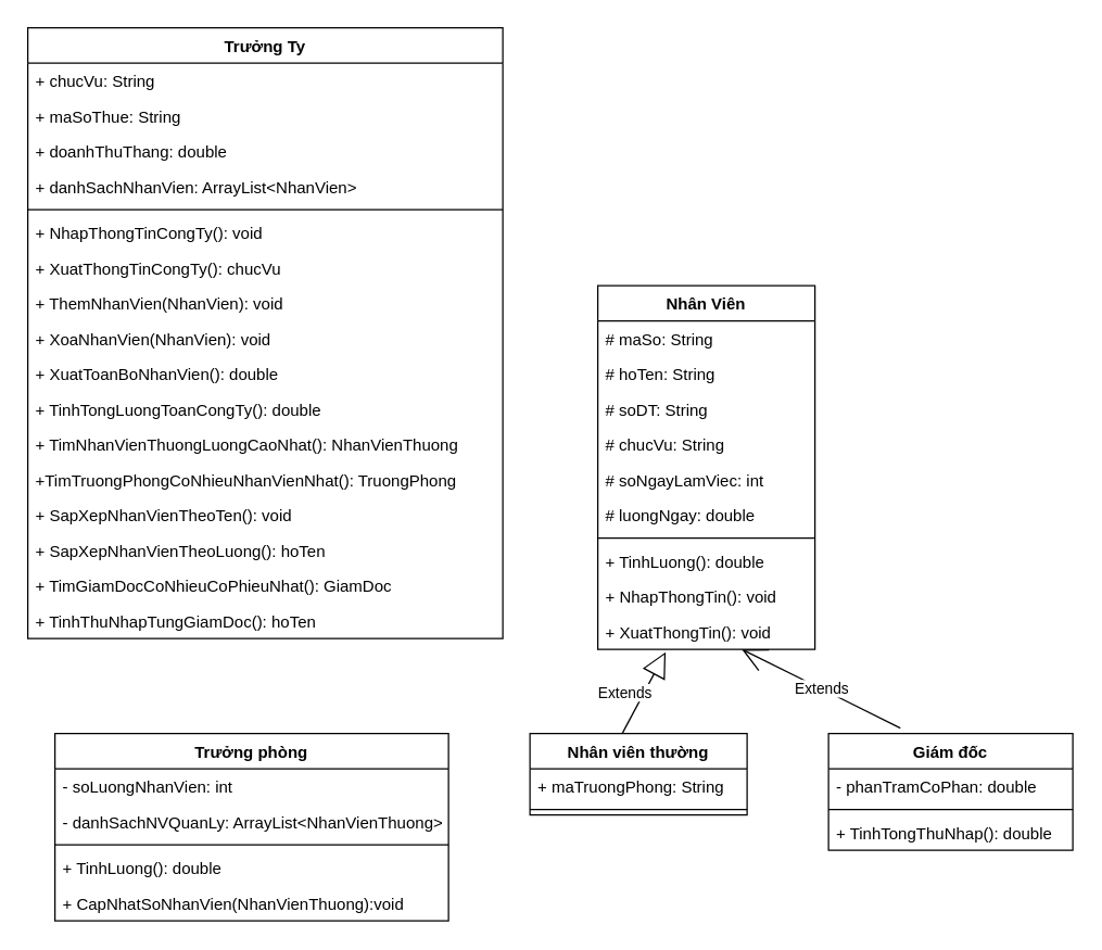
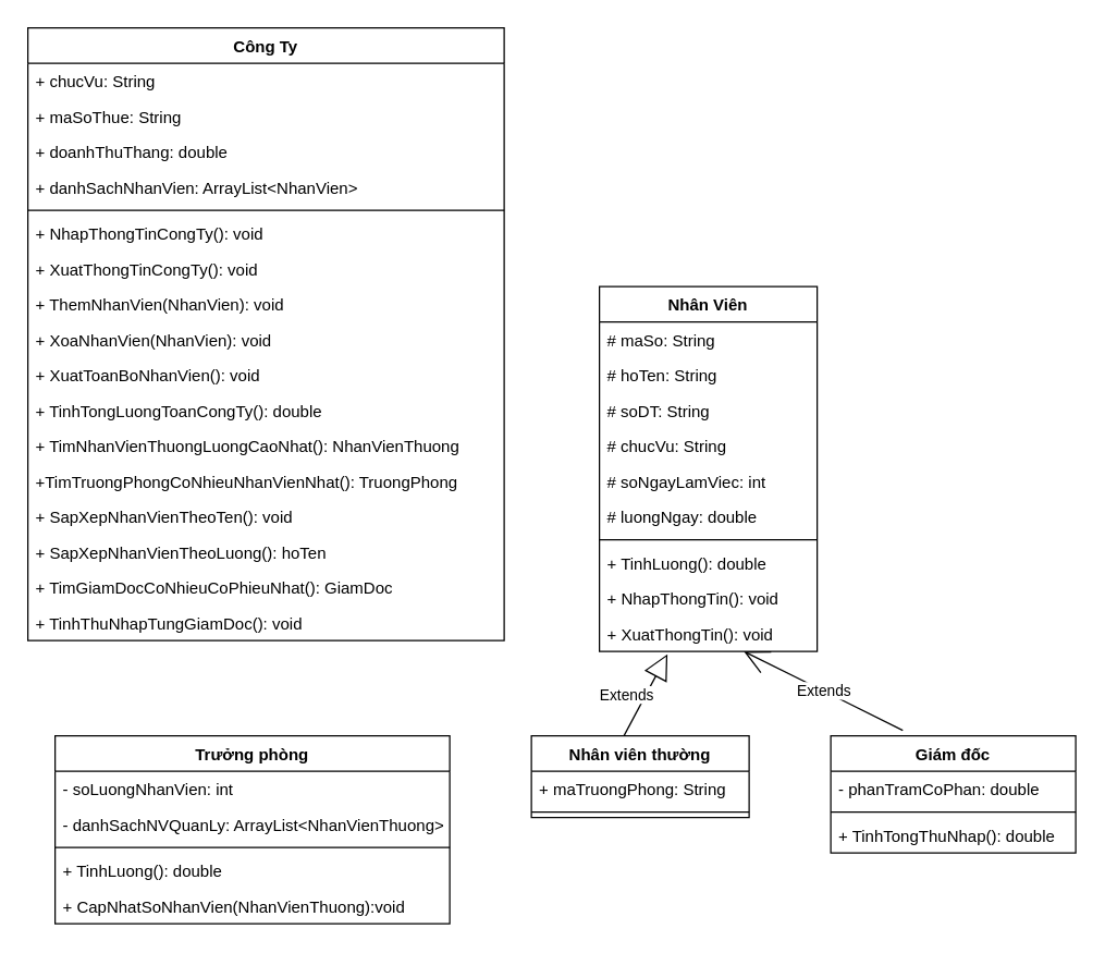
  <mxCell id="0" />
  <mxCell id="1" parent="0" />
- <mxCell id="2" value="Trưởng Ty" style="swimlane;fontStyle=1;align=center;verticalAlign=top;childLayout=stackLayout;horizontal=1;startSize=26;horizontalStack=0;resizeParent=1;resizeParentMax=0;resizeLast=0;collapsible=1;marginBottom=0;" vertex="1" parent="1"><mxGeometry x="20" y="20" width="350" height="450" as="geometry" /></mxCell>
+ <mxCell id="2" value="Công Ty" style="swimlane;fontStyle=1;align=center;verticalAlign=top;childLayout=stackLayout;horizontal=1;startSize=26;horizontalStack=0;resizeParent=1;resizeParentMax=0;resizeLast=0;collapsible=1;marginBottom=0;" vertex="1" parent="1"><mxGeometry x="20" y="20" width="350" height="450" as="geometry" /></mxCell>
  <mxCell id="3" value="+ chucVu: String" style="text;strokeColor=none;fillColor=none;align=left;verticalAlign=top;spacingLeft=4;spacingRight=4;overflow=hidden;rotatable=0;points=[[0,0.5],[1,0.5]];portConstraint=eastwest;" vertex="1" parent="2"><mxGeometry y="26" width="350" height="26" as="geometry" /></mxCell>
  <mxCell id="4" value="+ maSoThue: String" style="text;strokeColor=none;fillColor=none;align=left;verticalAlign=top;spacingLeft=4;spacingRight=4;overflow=hidden;rotatable=0;points=[[0,0.5],[1,0.5]];portConstraint=eastwest;" vertex="1" parent="2"><mxGeometry y="52" width="350" height="26" as="geometry" /></mxCell>
  <mxCell id="5" value="+ doanhThuThang: double" style="text;strokeColor=none;fillColor=none;align=left;verticalAlign=top;spacingLeft=4;spacingRight=4;overflow=hidden;rotatable=0;points=[[0,0.5],[1,0.5]];portConstraint=eastwest;" vertex="1" parent="2"><mxGeometry y="78" width="350" height="26" as="geometry" /></mxCell>
  <mxCell id="6" value="+ danhSachNhanVien: ArrayList&lt;NhanVien&gt;" style="text;strokeColor=none;fillColor=none;align=left;verticalAlign=top;spacingLeft=4;spacingRight=4;overflow=hidden;rotatable=0;points=[[0,0.5],[1,0.5]];portConstraint=eastwest;" vertex="1" parent="2"><mxGeometry y="104" width="350" height="26" as="geometry" /></mxCell>
  <mxCell id="7" value="" style="line;strokeWidth=1;fillColor=none;align=left;verticalAlign=middle;spacingTop=-1;spacingLeft=3;spacingRight=3;rotatable=0;labelPosition=right;points=[];portConstraint=eastwest;strokeColor=inherit;" vertex="1" parent="2"><mxGeometry y="130" width="350" height="8" as="geometry" /></mxCell>
  <mxCell id="8" value="+ NhapThongTinCongTy(): void" style="text;strokeColor=none;fillColor=none;align=left;verticalAlign=top;spacingLeft=4;spacingRight=4;overflow=hidden;rotatable=0;points=[[0,0.5],[1,0.5]];portConstraint=eastwest;" vertex="1" parent="2"><mxGeometry y="138" width="350" height="26" as="geometry" /></mxCell>
- <mxCell id="9" value="+ XuatThongTinCongTy(): chucVu" style="text;strokeColor=none;fillColor=none;align=left;verticalAlign=top;spacingLeft=4;spacingRight=4;overflow=hidden;rotatable=0;points=[[0,0.5],[1,0.5]];portConstraint=eastwest;" vertex="1" parent="2"><mxGeometry y="164" width="350" height="26" as="geometry" /></mxCell>
+ <mxCell id="9" value="+ XuatThongTinCongTy(): void" style="text;strokeColor=none;fillColor=none;align=left;verticalAlign=top;spacingLeft=4;spacingRight=4;overflow=hidden;rotatable=0;points=[[0,0.5],[1,0.5]];portConstraint=eastwest;" vertex="1" parent="2"><mxGeometry y="164" width="350" height="26" as="geometry" /></mxCell>
  <mxCell id="10" value="+ ThemNhanVien(NhanVien): void" style="text;strokeColor=none;fillColor=none;align=left;verticalAlign=top;spacingLeft=4;spacingRight=4;overflow=hidden;rotatable=0;points=[[0,0.5],[1,0.5]];portConstraint=eastwest;" vertex="1" parent="2"><mxGeometry y="190" width="350" height="26" as="geometry" /></mxCell>
  <mxCell id="11" value="+ XoaNhanVien(NhanVien): void" style="text;strokeColor=none;fillColor=none;align=left;verticalAlign=top;spacingLeft=4;spacingRight=4;overflow=hidden;rotatable=0;points=[[0,0.5],[1,0.5]];portConstraint=eastwest;" vertex="1" parent="2"><mxGeometry y="216" width="350" height="26" as="geometry" /></mxCell>
- <mxCell id="12" value="+ XuatToanBoNhanVien(): double" style="text;strokeColor=none;fillColor=none;align=left;verticalAlign=top;spacingLeft=4;spacingRight=4;overflow=hidden;rotatable=0;points=[[0,0.5],[1,0.5]];portConstraint=eastwest;" vertex="1" parent="2"><mxGeometry y="242" width="350" height="26" as="geometry" /></mxCell>
+ <mxCell id="12" value="+ XuatToanBoNhanVien(): void" style="text;strokeColor=none;fillColor=none;align=left;verticalAlign=top;spacingLeft=4;spacingRight=4;overflow=hidden;rotatable=0;points=[[0,0.5],[1,0.5]];portConstraint=eastwest;" vertex="1" parent="2"><mxGeometry y="242" width="350" height="26" as="geometry" /></mxCell>
  <mxCell id="13" value="+ TinhTongLuongToanCongTy(): double" style="text;strokeColor=none;fillColor=none;align=left;verticalAlign=top;spacingLeft=4;spacingRight=4;overflow=hidden;rotatable=0;points=[[0,0.5],[1,0.5]];portConstraint=eastwest;" vertex="1" parent="2"><mxGeometry y="268" width="350" height="26" as="geometry" /></mxCell>
  <mxCell id="14" value="+ TimNhanVienThuongLuongCaoNhat(): NhanVienThuong" style="text;strokeColor=none;fillColor=none;align=left;verticalAlign=top;spacingLeft=4;spacingRight=4;overflow=hidden;rotatable=0;points=[[0,0.5],[1,0.5]];portConstraint=eastwest;" vertex="1" parent="2"><mxGeometry y="294" width="350" height="26" as="geometry" /></mxCell>
  <mxCell id="15" value="+TimTruongPhongCoNhieuNhanVienNhat(): TruongPhong" style="text;strokeColor=none;fillColor=none;align=left;verticalAlign=top;spacingLeft=4;spacingRight=4;overflow=hidden;rotatable=0;points=[[0,0.5],[1,0.5]];portConstraint=eastwest;" vertex="1" parent="2"><mxGeometry y="320" width="350" height="26" as="geometry" /></mxCell>
  <mxCell id="16" value="+ SapXepNhanVienTheoTen(): void" style="text;strokeColor=none;fillColor=none;align=left;verticalAlign=top;spacingLeft=4;spacingRight=4;overflow=hidden;rotatable=0;points=[[0,0.5],[1,0.5]];portConstraint=eastwest;" vertex="1" parent="2"><mxGeometry y="346" width="350" height="26" as="geometry" /></mxCell>
  <mxCell id="17" value="+ SapXepNhanVienTheoLuong(): hoTen" style="text;strokeColor=none;fillColor=none;align=left;verticalAlign=top;spacingLeft=4;spacingRight=4;overflow=hidden;rotatable=0;points=[[0,0.5],[1,0.5]];portConstraint=eastwest;" vertex="1" parent="2"><mxGeometry y="372" width="350" height="26" as="geometry" /></mxCell>
  <mxCell id="18" value="+ TimGiamDocCoNhieuCoPhieuNhat(): GiamDoc" style="text;strokeColor=none;fillColor=none;align=left;verticalAlign=top;spacingLeft=4;spacingRight=4;overflow=hidden;rotatable=0;points=[[0,0.5],[1,0.5]];portConstraint=eastwest;" vertex="1" parent="2"><mxGeometry y="398" width="350" height="26" as="geometry" /></mxCell>
- <mxCell id="19" value="+ TinhThuNhapTungGiamDoc(): hoTen" style="text;strokeColor=none;fillColor=none;align=left;verticalAlign=top;spacingLeft=4;spacingRight=4;overflow=hidden;rotatable=0;points=[[0,0.5],[1,0.5]];portConstraint=eastwest;" vertex="1" parent="2"><mxGeometry y="424" width="350" height="26" as="geometry" /></mxCell>
+ <mxCell id="19" value="+ TinhThuNhapTungGiamDoc(): void" style="text;strokeColor=none;fillColor=none;align=left;verticalAlign=top;spacingLeft=4;spacingRight=4;overflow=hidden;rotatable=0;points=[[0,0.5],[1,0.5]];portConstraint=eastwest;" vertex="1" parent="2"><mxGeometry y="424" width="350" height="26" as="geometry" /></mxCell>
  <mxCell id="20" value="Nhân Viên" style="swimlane;fontStyle=1;align=center;verticalAlign=top;childLayout=stackLayout;horizontal=1;startSize=26;horizontalStack=0;resizeParent=1;resizeParentMax=0;resizeLast=0;collapsible=1;marginBottom=0;" vertex="1" parent="1"><mxGeometry x="440" y="210" width="160" height="268" as="geometry" /></mxCell>
  <mxCell id="21" value="# maSo: String" style="text;strokeColor=none;fillColor=none;align=left;verticalAlign=top;spacingLeft=4;spacingRight=4;overflow=hidden;rotatable=0;points=[[0,0.5],[1,0.5]];portConstraint=eastwest;" vertex="1" parent="20"><mxGeometry y="26" width="160" height="26" as="geometry" /></mxCell>
  <mxCell id="22" value="# hoTen: String" style="text;strokeColor=none;fillColor=none;align=left;verticalAlign=top;spacingLeft=4;spacingRight=4;overflow=hidden;rotatable=0;points=[[0,0.5],[1,0.5]];portConstraint=eastwest;" vertex="1" parent="20"><mxGeometry y="52" width="160" height="26" as="geometry" /></mxCell>
  <mxCell id="23" value="# soDT: String" style="text;strokeColor=none;fillColor=none;align=left;verticalAlign=top;spacingLeft=4;spacingRight=4;overflow=hidden;rotatable=0;points=[[0,0.5],[1,0.5]];portConstraint=eastwest;" vertex="1" parent="20"><mxGeometry y="78" width="160" height="26" as="geometry" /></mxCell>
  <mxCell id="24" value="# chucVu: String" style="text;strokeColor=none;fillColor=none;align=left;verticalAlign=top;spacingLeft=4;spacingRight=4;overflow=hidden;rotatable=0;points=[[0,0.5],[1,0.5]];portConstraint=eastwest;" vertex="1" parent="20"><mxGeometry y="104" width="160" height="26" as="geometry" /></mxCell>
  <mxCell id="25" value="# soNgayLamViec: int" style="text;strokeColor=none;fillColor=none;align=left;verticalAlign=top;spacingLeft=4;spacingRight=4;overflow=hidden;rotatable=0;points=[[0,0.5],[1,0.5]];portConstraint=eastwest;" vertex="1" parent="20"><mxGeometry y="130" width="160" height="26" as="geometry" /></mxCell>
  <mxCell id="26" value="# luongNgay: double" style="text;strokeColor=none;fillColor=none;align=left;verticalAlign=top;spacingLeft=4;spacingRight=4;overflow=hidden;rotatable=0;points=[[0,0.5],[1,0.5]];portConstraint=eastwest;" vertex="1" parent="20"><mxGeometry y="156" width="160" height="26" as="geometry" /></mxCell>
  <mxCell id="27" value="" style="line;strokeWidth=1;fillColor=none;align=left;verticalAlign=middle;spacingTop=-1;spacingLeft=3;spacingRight=3;rotatable=0;labelPosition=right;points=[];portConstraint=eastwest;strokeColor=inherit;" vertex="1" parent="20"><mxGeometry y="182" width="160" height="8" as="geometry" /></mxCell>
  <mxCell id="28" value="+ TinhLuong(): double" style="text;strokeColor=none;fillColor=none;align=left;verticalAlign=top;spacingLeft=4;spacingRight=4;overflow=hidden;rotatable=0;points=[[0,0.5],[1,0.5]];portConstraint=eastwest;" vertex="1" parent="20"><mxGeometry y="190" width="160" height="26" as="geometry" /></mxCell>
  <mxCell id="29" value="+ NhapThongTin(): void" style="text;strokeColor=none;fillColor=none;align=left;verticalAlign=top;spacingLeft=4;spacingRight=4;overflow=hidden;rotatable=0;points=[[0,0.5],[1,0.5]];portConstraint=eastwest;" vertex="1" parent="20"><mxGeometry y="216" width="160" height="26" as="geometry" /></mxCell>
  <mxCell id="30" value="+ XuatThongTin(): void" style="text;strokeColor=none;fillColor=none;align=left;verticalAlign=top;spacingLeft=4;spacingRight=4;overflow=hidden;rotatable=0;points=[[0,0.5],[1,0.5]];portConstraint=eastwest;" vertex="1" parent="20"><mxGeometry y="242" width="160" height="26" as="geometry" /></mxCell>
  <mxCell id="31" value="Nhân viên thường" style="swimlane;fontStyle=1;align=center;verticalAlign=top;childLayout=stackLayout;horizontal=1;startSize=26;horizontalStack=0;resizeParent=1;resizeParentMax=0;resizeLast=0;collapsible=1;marginBottom=0;" vertex="1" parent="1"><mxGeometry x="390" y="540" width="160" height="60" as="geometry" /></mxCell>
  <mxCell id="32" value="+ maTruongPhong: String" style="text;strokeColor=none;fillColor=none;align=left;verticalAlign=top;spacingLeft=4;spacingRight=4;overflow=hidden;rotatable=0;points=[[0,0.5],[1,0.5]];portConstraint=eastwest;" vertex="1" parent="31"><mxGeometry y="26" width="160" height="26" as="geometry" /></mxCell>
  <mxCell id="33" value="" style="line;strokeWidth=1;fillColor=none;align=left;verticalAlign=middle;spacingTop=-1;spacingLeft=3;spacingRight=3;rotatable=0;labelPosition=right;points=[];portConstraint=eastwest;strokeColor=inherit;" vertex="1" parent="31"><mxGeometry y="52" width="160" height="8" as="geometry" /></mxCell>
  <mxCell id="34" value="Trưởng phòng" style="swimlane;fontStyle=1;align=center;verticalAlign=top;childLayout=stackLayout;horizontal=1;startSize=26;horizontalStack=0;resizeParent=1;resizeParentMax=0;resizeLast=0;collapsible=1;marginBottom=0;" vertex="1" parent="1"><mxGeometry x="40" y="540" width="290" height="138" as="geometry" /></mxCell>
  <mxCell id="35" value="- soLuongNhanVien: int" style="text;strokeColor=none;fillColor=none;align=left;verticalAlign=top;spacingLeft=4;spacingRight=4;overflow=hidden;rotatable=0;points=[[0,0.5],[1,0.5]];portConstraint=eastwest;" vertex="1" parent="34"><mxGeometry y="26" width="290" height="26" as="geometry" /></mxCell>
  <mxCell id="36" value="- danhSachNVQuanLy: ArrayList&lt;NhanVienThuong&gt;" style="text;strokeColor=none;fillColor=none;align=left;verticalAlign=top;spacingLeft=4;spacingRight=4;overflow=hidden;rotatable=0;points=[[0,0.5],[1,0.5]];portConstraint=eastwest;" vertex="1" parent="34"><mxGeometry y="52" width="290" height="26" as="geometry" /></mxCell>
  <mxCell id="37" value="" style="line;strokeWidth=1;fillColor=none;align=left;verticalAlign=middle;spacingTop=-1;spacingLeft=3;spacingRight=3;rotatable=0;labelPosition=right;points=[];portConstraint=eastwest;strokeColor=inherit;" vertex="1" parent="34"><mxGeometry y="78" width="290" height="8" as="geometry" /></mxCell>
  <mxCell id="38" value="+ TinhLuong(): double" style="text;strokeColor=none;fillColor=none;align=left;verticalAlign=top;spacingLeft=4;spacingRight=4;overflow=hidden;rotatable=0;points=[[0,0.5],[1,0.5]];portConstraint=eastwest;" vertex="1" parent="34"><mxGeometry y="86" width="290" height="26" as="geometry" /></mxCell>
  <mxCell id="39" value="+ CapNhatSoNhanVien(NhanVienThuong):void" style="text;strokeColor=none;fillColor=none;align=left;verticalAlign=top;spacingLeft=4;spacingRight=4;overflow=hidden;rotatable=0;points=[[0,0.5],[1,0.5]];portConstraint=eastwest;" vertex="1" parent="34"><mxGeometry y="112" width="290" height="26" as="geometry" /></mxCell>
  <mxCell id="40" value="Giám đốc" style="swimlane;fontStyle=1;align=center;verticalAlign=top;childLayout=stackLayout;horizontal=1;startSize=26;horizontalStack=0;resizeParent=1;resizeParentMax=0;resizeLast=0;collapsible=1;marginBottom=0;" vertex="1" parent="1"><mxGeometry x="610" y="540" width="180" height="86" as="geometry" /></mxCell>
  <mxCell id="41" value="- phanTramCoPhan: double" style="text;strokeColor=none;fillColor=none;align=left;verticalAlign=top;spacingLeft=4;spacingRight=4;overflow=hidden;rotatable=0;points=[[0,0.5],[1,0.5]];portConstraint=eastwest;" vertex="1" parent="40"><mxGeometry y="26" width="180" height="26" as="geometry" /></mxCell>
  <mxCell id="42" value="" style="line;strokeWidth=1;fillColor=none;align=left;verticalAlign=middle;spacingTop=-1;spacingLeft=3;spacingRight=3;rotatable=0;labelPosition=right;points=[];portConstraint=eastwest;strokeColor=inherit;" vertex="1" parent="40"><mxGeometry y="52" width="180" height="8" as="geometry" /></mxCell>
  <mxCell id="43" value="+ TinhTongThuNhap(): double" style="text;strokeColor=none;fillColor=none;align=left;verticalAlign=top;spacingLeft=4;spacingRight=4;overflow=hidden;rotatable=0;points=[[0,0.5],[1,0.5]];portConstraint=eastwest;" vertex="1" parent="40"><mxGeometry y="60" width="180" height="26" as="geometry" /></mxCell>
  <mxCell id="44" value="Extends" style="endArrow=block;endSize=16;endFill=0;html=1;rounded=0;exitX=0.425;exitY=0;exitDx=0;exitDy=0;exitPerimeter=0;" edge="1" parent="1" source="31"><mxGeometry x="-0.194" y="12" width="160" relative="1" as="geometry"><mxPoint x="330" y="470" as="sourcePoint" /><mxPoint x="490" y="480" as="targetPoint" /><mxPoint y="-1" as="offset" /></mxGeometry></mxCell>
  <mxCell id="45" value="Extends" style="endArrow=open;endSize=16;endFill=0;html=1;rounded=0;exitX=0.294;exitY=-0.047;exitDx=0;exitDy=0;exitPerimeter=0;" edge="1" parent="1" source="40" target="30"><mxGeometry width="160" relative="1" as="geometry"><mxPoint x="600" y="480" as="sourcePoint" /><mxPoint x="760" y="480" as="targetPoint" /></mxGeometry></mxCell>
